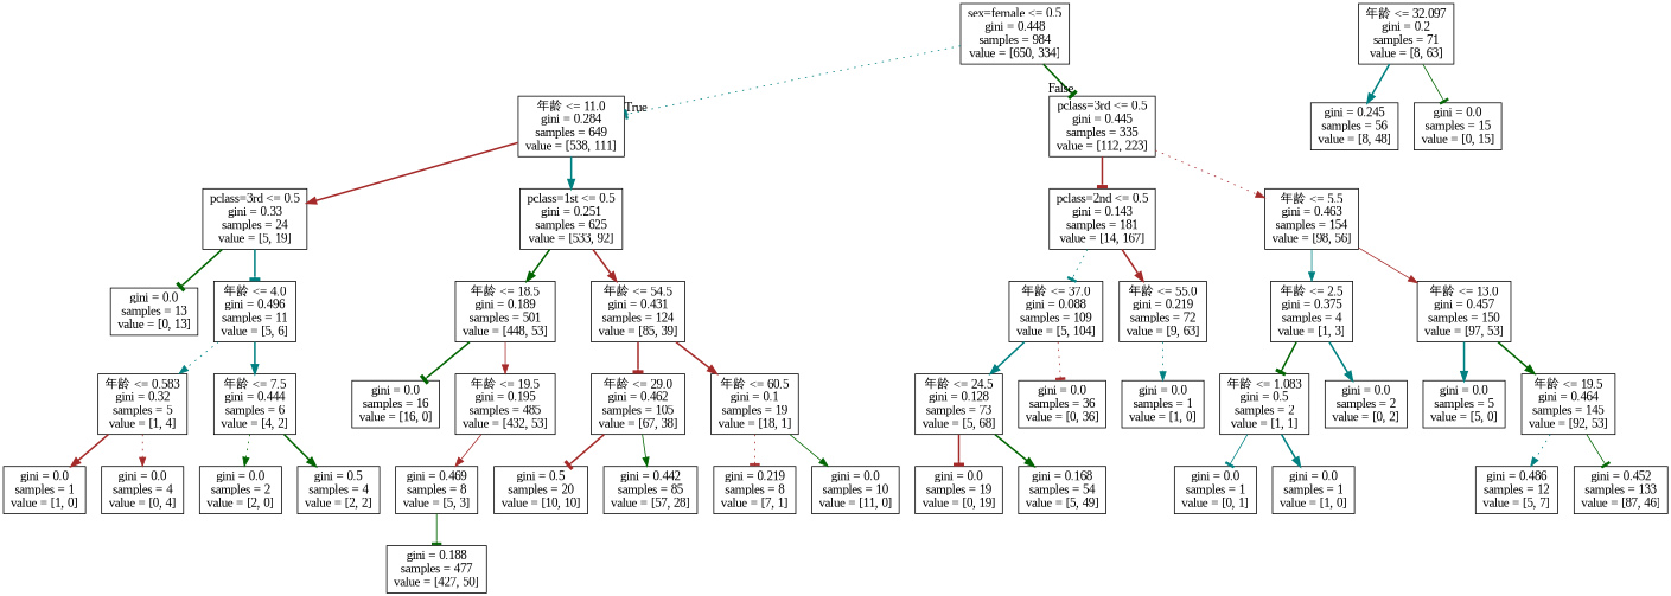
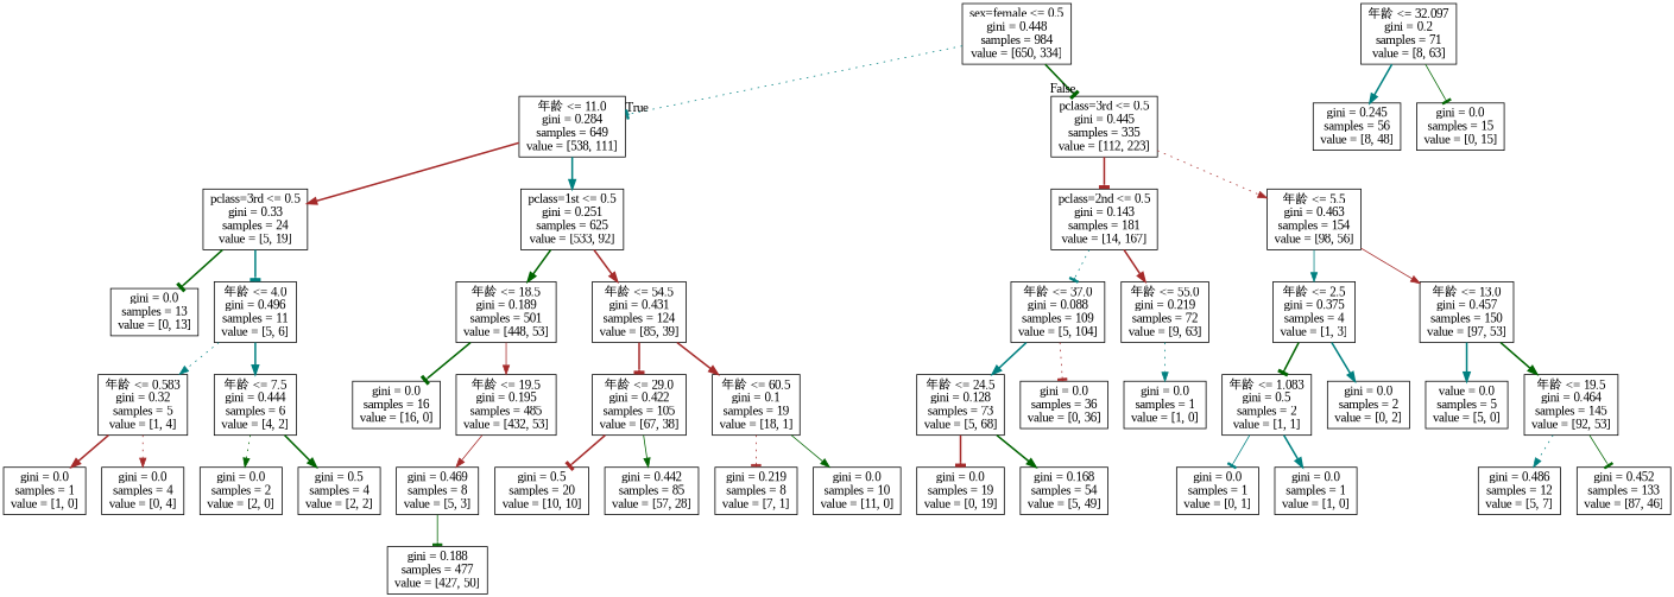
  digraph {
    fontname="Liberation Serif"
    node [fontname="Liberation Serif" shape=box]
    edge [arrowhead=normal color=brown fontname="Liberation Serif" style=bold]
    n1 [label="sex=female <= 0.5\ngini = 0.448\nsamples = 984\nvalue = [650, 334]"]
    n2 [label="年龄 <= 11.0\ngini = 0.284\nsamples = 649\nvalue = [538, 111]"]
    n3 [label="pclass=3rd <= 0.5\ngini = 0.445\nsamples = 335\nvalue = [112, 223]"]
    n4 [label="pclass=3rd <= 0.5\ngini = 0.33\nsamples = 24\nvalue = [5, 19]"]
    n5 [label="pclass=1st <= 0.5\ngini = 0.251\nsamples = 625\nvalue = [533, 92]"]
    n6 [label="pclass=2nd <= 0.5\ngini = 0.143\nsamples = 181\nvalue = [14, 167]"]
    n7 [label="年龄 <= 5.5\ngini = 0.463\nsamples = 154\nvalue = [98, 56]"]
    n8 [label="gini = 0.0\nsamples = 13\nvalue = [0, 13]"]
    n9 [label="年龄 <= 4.0\ngini = 0.496\nsamples = 11\nvalue = [5, 6]"]
    n10 [label="年龄 <= 18.5\ngini = 0.189\nsamples = 501\nvalue = [448, 53]"]
    n11 [label="年龄 <= 54.5\ngini = 0.431\nsamples = 124\nvalue = [85, 39]"]
    n12 [label="年龄 <= 0.583\ngini = 0.32\nsamples = 5\nvalue = [1, 4]"]
    n13 [label="年龄 <= 7.5\ngini = 0.444\nsamples = 6\nvalue = [4, 2]"]
    n14 [label="gini = 0.0\nsamples = 1\nvalue = [1, 0]"]
    n15 [label="gini = 0.0\nsamples = 4\nvalue = [0, 4]"]
    n16 [label="gini = 0.0\nsamples = 2\nvalue = [2, 0]"]
    n17 [label="gini = 0.5\nsamples = 4\nvalue = [2, 2]"]
    n18 [label="gini = 0.0\nsamples = 16\nvalue = [16, 0]"]
    n19 [label="年龄 <= 19.5\ngini = 0.195\nsamples = 485\nvalue = [432, 53]"]
-   n20 [label="年龄 <= 29.0\ngini = 0.462\nsamples = 105\nvalue = [67, 38]"]
+   n20 [label="年龄 <= 29.0\ngini = 0.422\nsamples = 105\nvalue = [67, 38]"]
    n21 [label="年龄 <= 60.5\ngini = 0.1\nsamples = 19\nvalue = [18, 1]"]
    n22 [label="gini = 0.469\nsamples = 8\nvalue = [5, 3]"]
    n23 [label="gini = 0.188\nsamples = 477\nvalue = [427, 50]"]
    n24 [label="gini = 0.5\nsamples = 20\nvalue = [10, 10]"]
    n25 [label="gini = 0.442\nsamples = 85\nvalue = [57, 28]"]
    n26 [label="gini = 0.219\nsamples = 8\nvalue = [7, 1]"]
    n27 [label="gini = 0.0\nsamples = 10\nvalue = [11, 0]"]
    n28 [label="年龄 <= 37.0\ngini = 0.088\nsamples = 109\nvalue = [5, 104]"]
    n29 [label="年龄 <= 55.0\ngini = 0.219\nsamples = 72\nvalue = [9, 63]"]
    n30 [label="年龄 <= 2.5\ngini = 0.375\nsamples = 4\nvalue = [1, 3]"]
    n31 [label="年龄 <= 13.0\ngini = 0.457\nsamples = 150\nvalue = [97, 53]"]
    n32 [label="年龄 <= 24.5\ngini = 0.128\nsamples = 73\nvalue = [5, 68]"]
    n33 [label="gini = 0.0\nsamples = 36\nvalue = [0, 36]"]
    n34 [label="gini = 0.0\nsamples = 1\nvalue = [1, 0]"]
    n35 [label="gini = 0.0\nsamples = 19\nvalue = [0, 19]"]
    n36 [label="gini = 0.168\nsamples = 54\nvalue = [5, 49]"]
    n37 [label="年龄 <= 32.097\ngini = 0.2\nsamples = 71\nvalue = [8, 63]"]
    n38 [label="gini = 0.245\nsamples = 56\nvalue = [8, 48]"]
    n39 [label="gini = 0.0\nsamples = 15\nvalue = [0, 15]"]
    n40 [label="年龄 <= 1.083\ngini = 0.5\nsamples = 2\nvalue = [1, 1]"]
    n41 [label="gini = 0.0\nsamples = 2\nvalue = [0, 2]"]
-   n42 [label="gini = 0.0\nsamples = 5\nvalue = [5, 0]"]
+   n42 [label="value = 0.0\nsamples = 5\nvalue = [5, 0]"]
    n43 [label="年龄 <= 19.5\ngini = 0.464\nsamples = 145\nvalue = [92, 53]"]
    n44 [label="gini = 0.0\nsamples = 1\nvalue = [0, 1]"]
    n45 [label="gini = 0.0\nsamples = 1\nvalue = [1, 0]"]
    n46 [label="gini = 0.486\nsamples = 12\nvalue = [5, 7]"]
    n47 [label="gini = 0.452\nsamples = 133\nvalue = [87, 46]"]
    n1 -> n2 [arrowhead=tee color=teal headlabel=True labelangle=45 labeldistance=2.5 style=dotted]
    n1 -> n3 [arrowhead=tee color=darkgreen headlabel=False labelangle=-45 labeldistance=2.5]
    n2 -> n4
    n2 -> n5 [color=teal]
    n3 -> n6 [arrowhead=tee]
    n3 -> n7 [style=dotted]
    n4 -> n8 [arrowhead=tee color=darkgreen]
    n4 -> n9 [arrowhead=tee color=teal]
    n5 -> n10 [color=darkgreen]
    n5 -> n11
    n6 -> n28 [arrowhead=tee color=teal style=dotted]
    n6 -> n29
    n7 -> n30 [color=teal style=solid]
    n7 -> n31 [style=solid]
    n9 -> n12 [color=teal style=dotted]
    n9 -> n13 [color=teal]
    n10 -> n18 [arrowhead=tee color=darkgreen]
    n10 -> n19 [style=solid]
    n11 -> n20 [arrowhead=tee]
    n11 -> n21
    n12 -> n14
    n12 -> n15 [style=dotted]
    n13 -> n16 [color=darkgreen style=dotted]
    n13 -> n17 [color=darkgreen]
    n19 -> n22 [style=solid]
    n20 -> n24 [arrowhead=tee]
    n20 -> n25 [color=darkgreen style=solid]
    n21 -> n26 [arrowhead=tee style=dotted]
    n21 -> n27 [color=darkgreen style=solid]
    n22 -> n23 [arrowhead=tee color=darkgreen style=solid]
    n28 -> n32 [color=teal]
    n28 -> n33 [arrowhead=tee style=dotted]
    n29 -> n34 [color=teal style=dotted]
    n30 -> n40 [arrowhead=tee color=darkgreen]
    n30 -> n41 [color=teal]
    n31 -> n42 [color=teal]
    n31 -> n43 [color=darkgreen]
    n32 -> n35 [arrowhead=tee]
    n32 -> n36 [color=darkgreen]
    n37 -> n38 [color=teal]
    n37 -> n39 [arrowhead=tee color=darkgreen style=solid]
    n40 -> n44 [arrowhead=tee color=teal style=solid]
    n40 -> n45 [color=teal]
    n43 -> n46 [color=teal style=dotted]
    n43 -> n47 [arrowhead=tee color=darkgreen style=solid]
  }
